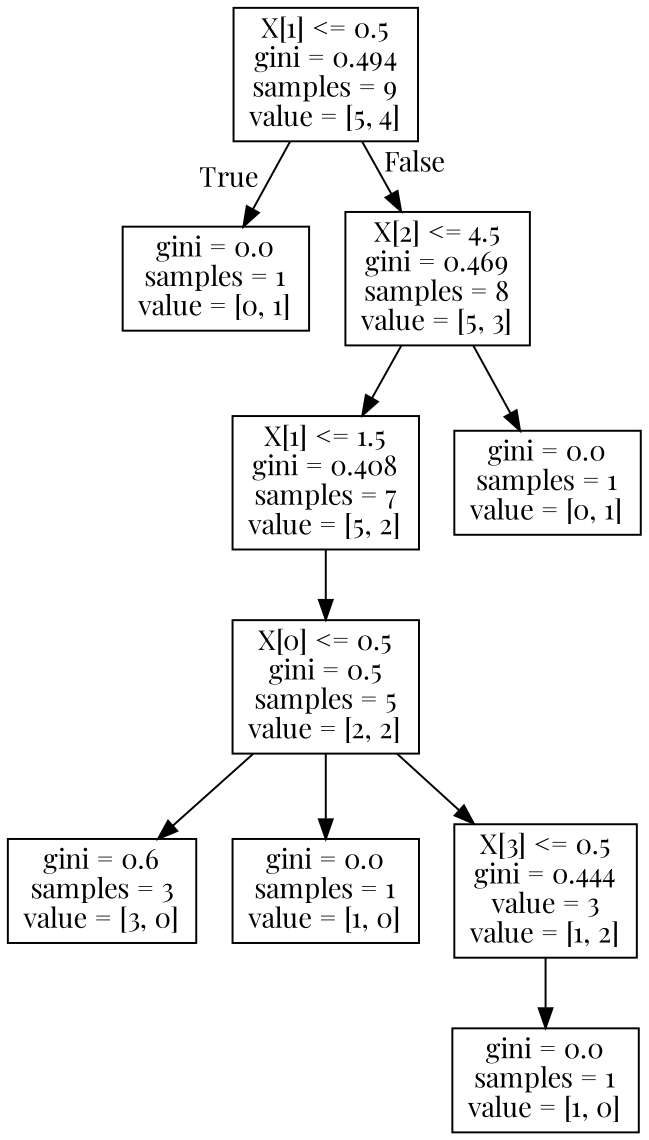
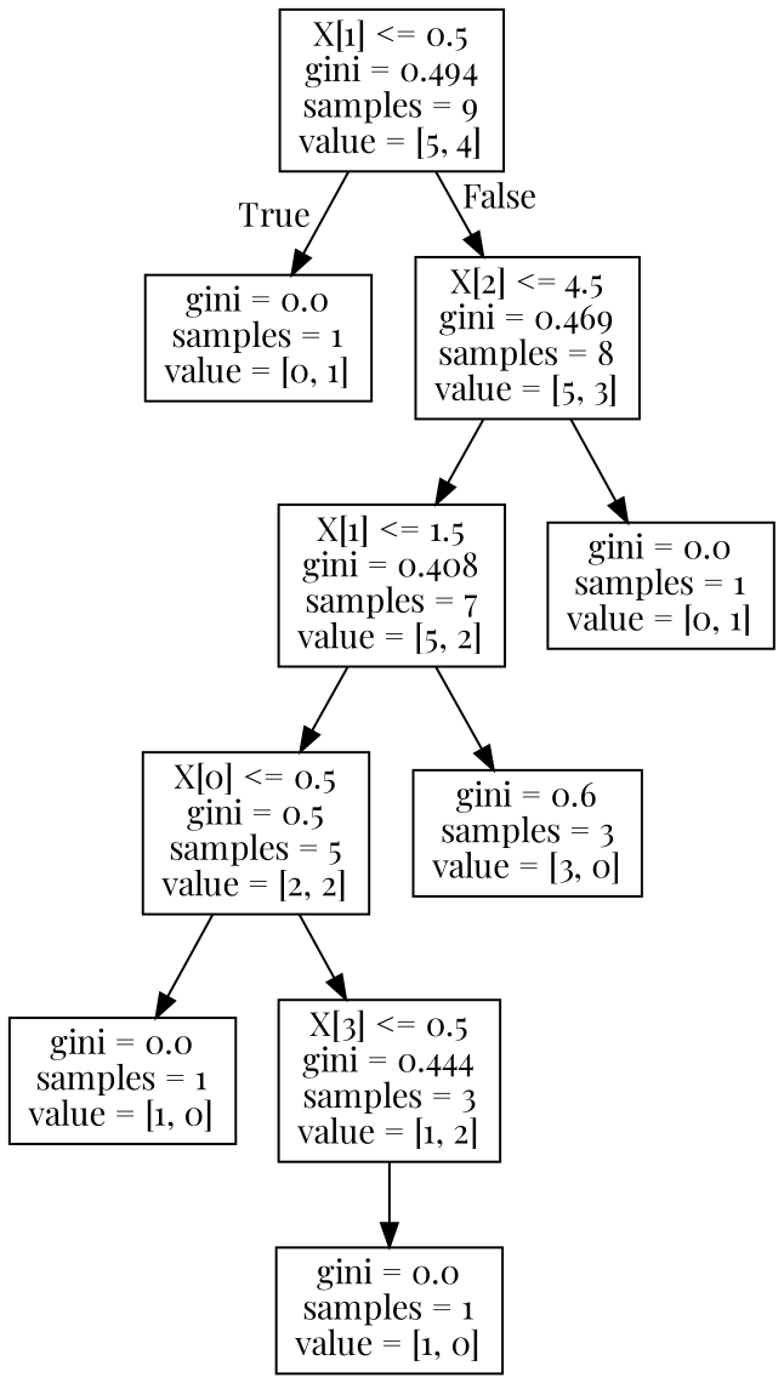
  digraph {
    fontname="Playfair Display"
    node [fontname="Playfair Display" shape=box]
    edge [fontname="Playfair Display"]
    n1 [label="X[1] <= 0.5\ngini = 0.494\nsamples = 9\nvalue = [5, 4]"]
    n2 [label="gini = 0.0\nsamples = 1\nvalue = [0, 1]"]
    n3 [label="X[2] <= 4.5\ngini = 0.469\nsamples = 8\nvalue = [5, 3]"]
    n4 [label="X[1] <= 1.5\ngini = 0.408\nsamples = 7\nvalue = [5, 2]"]
    n5 [label="gini = 0.0\nsamples = 1\nvalue = [0, 1]"]
    n6 [label="X[0] <= 0.5\ngini = 0.5\nsamples = 5\nvalue = [2, 2]"]
    n7 [label="gini = 0.6\nsamples = 3\nvalue = [3, 0]"]
    n8 [label="gini = 0.0\nsamples = 1\nvalue = [1, 0]"]
-   n9 [label="X[3] <= 0.5\ngini = 0.444\nvalue = 3\nvalue = [1, 2]"]
+   n9 [label="X[3] <= 0.5\ngini = 0.444\nsamples = 3\nvalue = [1, 2]"]
    n10 [label="gini = 0.0\nsamples = 1\nvalue = [1, 0]"]
    n1 -> n2 [headlabel=True labelangle=45 labeldistance=2.5]
    n1 -> n3 [headlabel=False labelangle=-45 labeldistance=2.5]
    n3 -> n4
    n3 -> n5
    n4 -> n6
-   n6 -> n7
+   n4 -> n7
    n6 -> n8
    n6 -> n9
    n9 -> n10
  }
